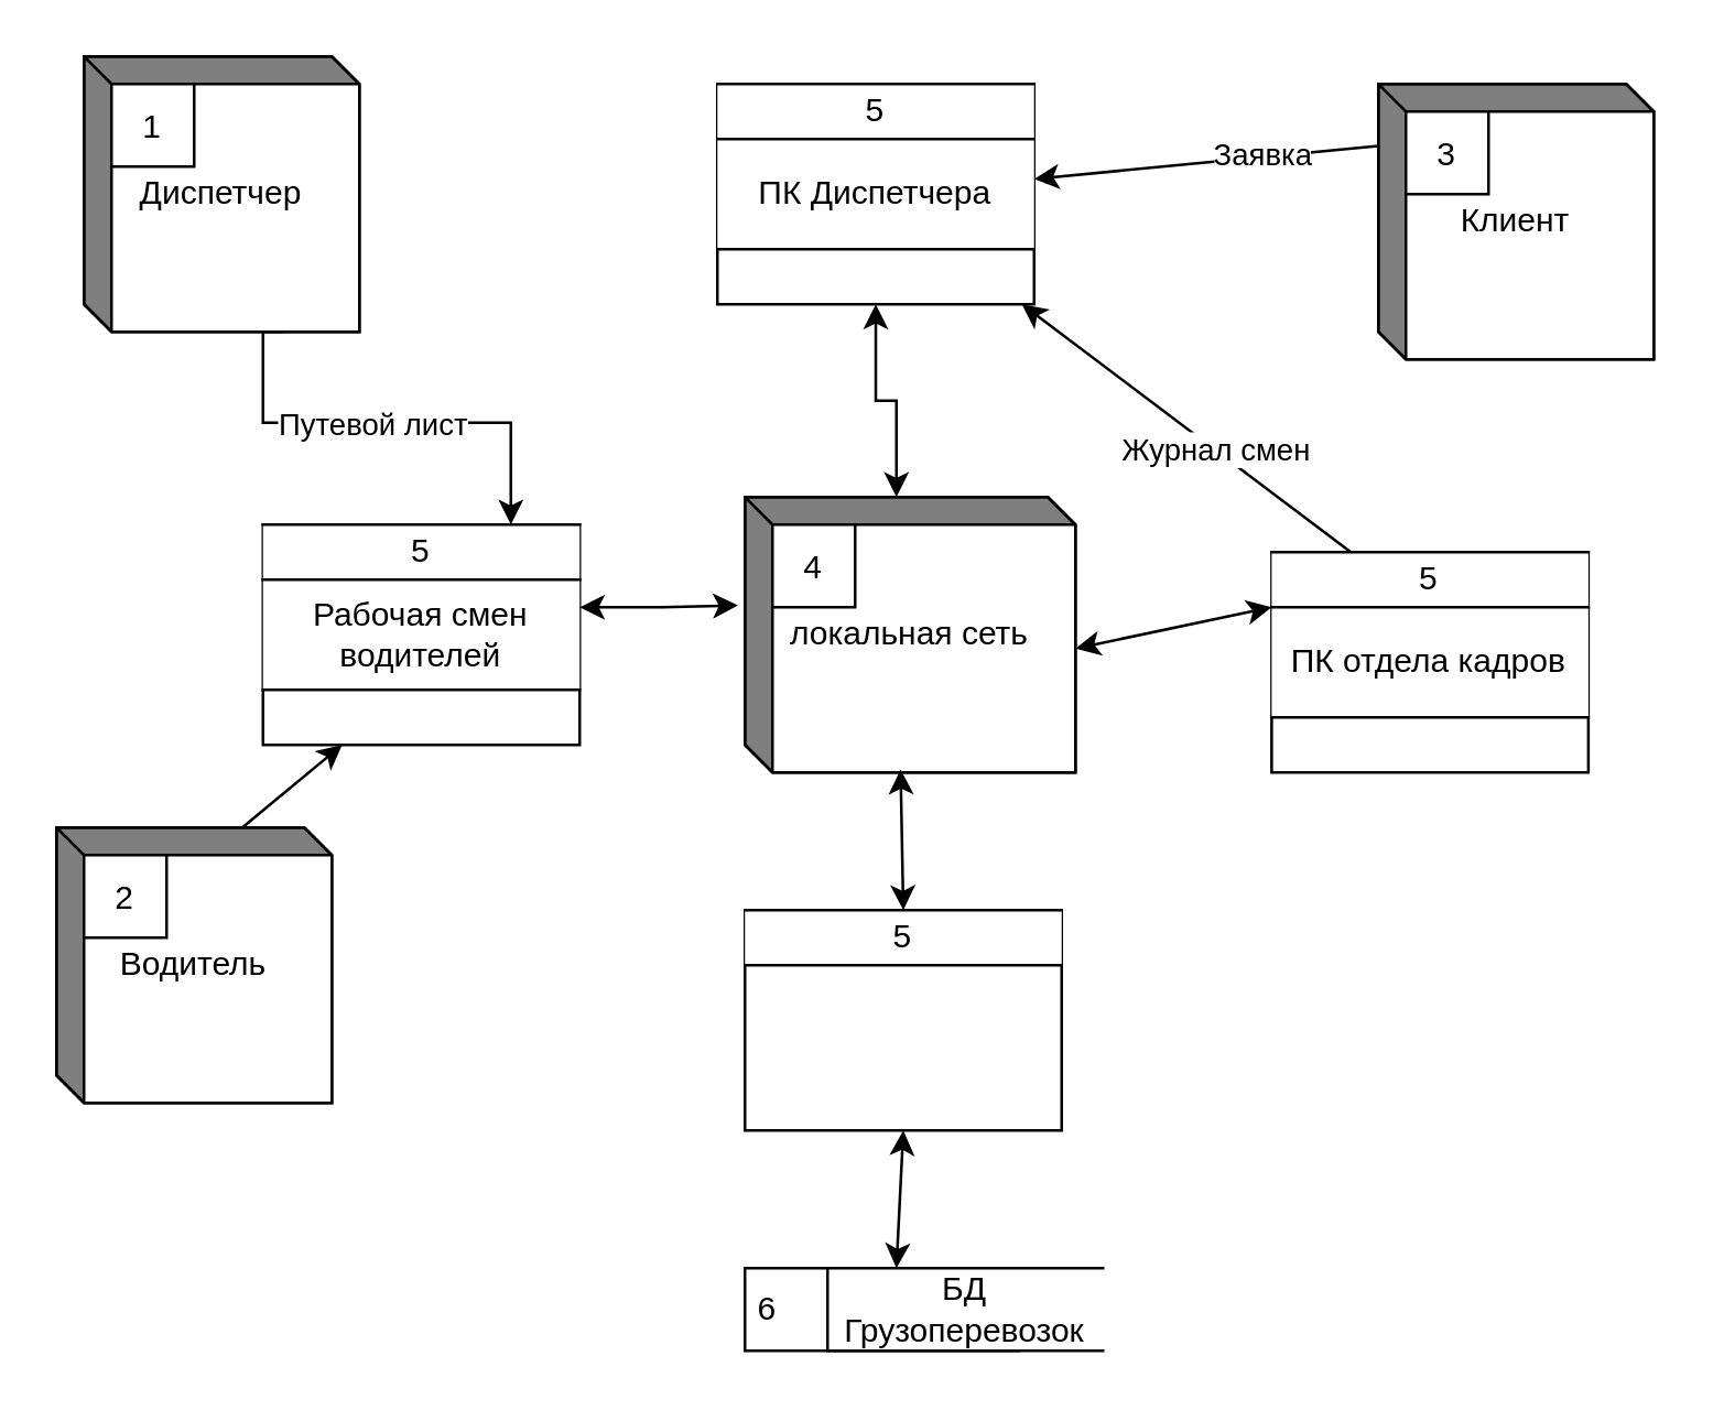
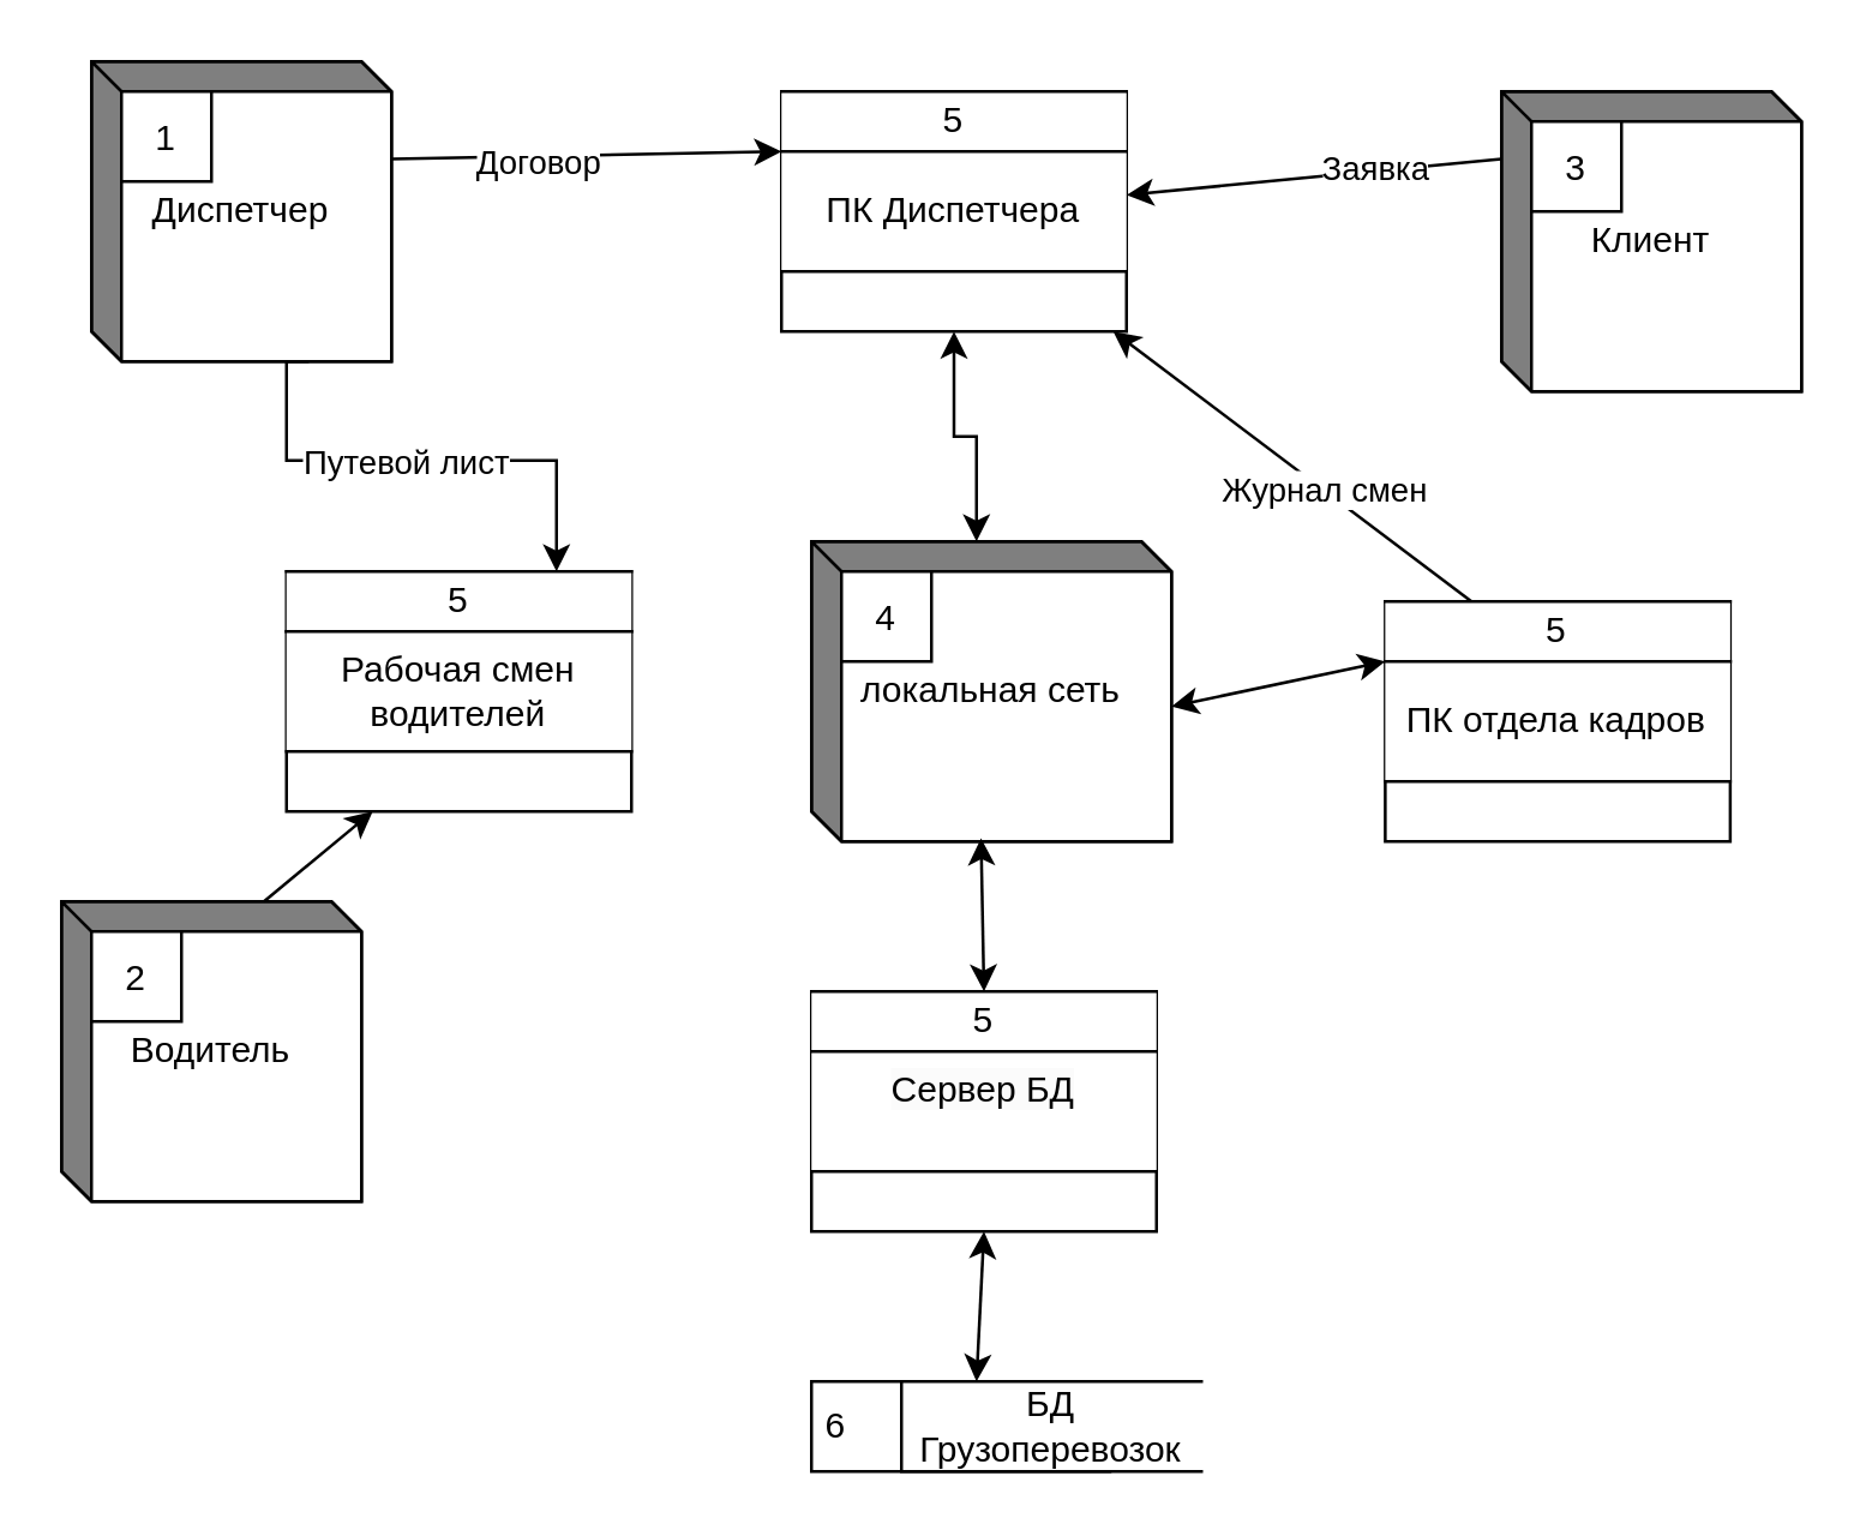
  <mxCell id="0" />
  <mxCell id="1" parent="0" />
  <mxCell id="2" value="Диспетчер" style="html=1;dashed=0;whiteSpace=wrap;shape=mxgraph.dfd.externalEntity" vertex="1" parent="1"><mxGeometry x="30" y="20" width="100" height="100" as="geometry" /></mxCell>
  <mxCell id="3" value="1" style="autosize=1;part=1;resizable=0;strokeColor=inherit;fillColor=inherit;gradientColor=inherit;" vertex="1" parent="2"><mxGeometry width="30" height="30" relative="1" as="geometry"><mxPoint x="10" y="10" as="offset" /></mxGeometry></mxCell>
  <mxCell id="4" value="Водитель" style="html=1;dashed=0;whiteSpace=wrap;shape=mxgraph.dfd.externalEntity" vertex="1" parent="1"><mxGeometry x="20" y="300" width="100" height="100" as="geometry" /></mxCell>
  <mxCell id="5" value="2" style="autosize=1;part=1;resizable=0;strokeColor=inherit;fillColor=inherit;gradientColor=inherit;" vertex="1" parent="4"><mxGeometry width="30" height="30" relative="1" as="geometry"><mxPoint x="10" y="10" as="offset" /></mxGeometry></mxCell>
  <mxCell id="6" value="Клиент" style="html=1;dashed=0;whiteSpace=wrap;shape=mxgraph.dfd.externalEntity" vertex="1" parent="1"><mxGeometry x="500" y="30" width="100" height="100" as="geometry" /></mxCell>
  <mxCell id="7" value="3" style="autosize=1;part=1;resizable=0;strokeColor=inherit;fillColor=inherit;gradientColor=inherit;" vertex="1" parent="6"><mxGeometry width="30" height="30" relative="1" as="geometry"><mxPoint x="10" y="10" as="offset" /></mxGeometry></mxCell>
  <mxCell id="8" value="" style="group" vertex="1" connectable="0" parent="1"><mxGeometry x="270" y="460" width="130" height="30" as="geometry" /></mxCell>
  <mxCell id="9" value="6" style="html=1;dashed=0;whiteSpace=wrap;shape=mxgraph.dfd.dataStoreID;align=left;spacingLeft=3;points=[[0,0],[0.5,0],[1,0],[0,0.5],[1,0.5],[0,1],[0.5,1],[1,1]];" vertex="1" parent="8"><mxGeometry width="100" height="30" as="geometry" /></mxCell>
  <mxCell id="10" value="БД Грузоперевозок" style="html=1;dashed=0;whiteSpace=wrap;shape=partialRectangle;right=0;" vertex="1" parent="8"><mxGeometry x="30" width="100" height="30" as="geometry" /></mxCell>
  <mxCell id="11" value="" style="group" vertex="1" connectable="0" parent="1"><mxGeometry x="270" y="330" width="115" height="80" as="geometry" /></mxCell>
  <mxCell id="12" value="" style="html=1;dashed=0;whiteSpace=wrap;" vertex="1" parent="11"><mxGeometry width="115" height="80" as="geometry" /></mxCell>
  <mxCell id="13" value="5" style="html=1;dashed=0;whiteSpace=wrap;shape=partialRectangle;right=0;left=0;align=center;verticalAlign=middle;" vertex="1" parent="11"><mxGeometry width="115" height="20" as="geometry" /></mxCell>
+ <mxCell id="14" value="&#10;&lt;span style=&quot;color: rgb(0, 0, 0); font-family: Helvetica; font-size: 12px; font-style: normal; font-variant-ligatures: normal; font-variant-caps: normal; font-weight: 400; letter-spacing: normal; orphans: 2; text-align: center; text-indent: 0px; text-transform: none; widows: 2; word-spacing: 0px; -webkit-text-stroke-width: 0px; background-color: rgb(251, 251, 251); text-decoration-thickness: initial; text-decoration-style: initial; text-decoration-color: initial; float: none; display: inline !important;&quot;&gt;Сервер БД&lt;/span&gt;&#10;&#10;" style="html=1;dashed=0;whiteSpace=wrap;shape=partialRectangle;right=0;left=0;" vertex="1" parent="11"><mxGeometry y="20" width="115" height="40" as="geometry" /></mxCell>
  <mxCell id="15" value="локальная сеть" style="html=1;dashed=0;whiteSpace=wrap;shape=mxgraph.dfd.externalEntity" vertex="1" parent="1"><mxGeometry x="270" y="180" width="120" height="100" as="geometry" /></mxCell>
  <mxCell id="16" value="4" style="autosize=1;part=1;resizable=0;strokeColor=inherit;fillColor=inherit;gradientColor=inherit;" vertex="1" parent="15"><mxGeometry width="30" height="30" relative="1" as="geometry"><mxPoint x="10" y="10" as="offset" /></mxGeometry></mxCell>
  <mxCell id="17" value="" style="group" vertex="1" connectable="0" parent="1"><mxGeometry x="260" y="30" width="115" height="80" as="geometry" /></mxCell>
  <mxCell id="18" value="" style="html=1;dashed=0;whiteSpace=wrap;" vertex="1" parent="17"><mxGeometry width="115" height="80" as="geometry" /></mxCell>
  <mxCell id="19" value="5" style="html=1;dashed=0;whiteSpace=wrap;shape=partialRectangle;right=0;left=0;align=center;verticalAlign=middle;" vertex="1" parent="17"><mxGeometry width="115" height="20" as="geometry" /></mxCell>
  <mxCell id="20" value="ПК Диспетчера" style="html=1;dashed=0;whiteSpace=wrap;shape=partialRectangle;right=0;left=0;" vertex="1" parent="17"><mxGeometry y="20" width="115" height="40" as="geometry" /></mxCell>
  <mxCell id="21" value="" style="endArrow=classic;html=1;rounded=0;exitX=0;exitY=0;exitDx=0;exitDy=22.5;exitPerimeter=0;" edge="1" parent="1" source="6" target="20"><mxGeometry width="50" height="50" relative="1" as="geometry"><mxPoint x="240" y="360" as="sourcePoint" /><mxPoint x="360" y="100" as="targetPoint" /></mxGeometry></mxCell>
  <mxCell id="22" value="Заявка" style="edgeLabel;html=1;align=center;verticalAlign=middle;resizable=0;points=[];" vertex="1" connectable="0" parent="21"><mxGeometry x="-0.308" y="-1" relative="1" as="geometry"><mxPoint as="offset" /></mxGeometry></mxCell>
  <mxCell id="23" value="" style="endArrow=classic;html=1;rounded=0;exitX=0;exitY=0;exitDx=67.5;exitDy=0;exitPerimeter=0;entryX=0.25;entryY=1;entryDx=0;entryDy=0;" edge="1" parent="1" source="4" target="25"><mxGeometry width="50" height="50" relative="1" as="geometry"><mxPoint x="90" y="300" as="sourcePoint" /><mxPoint x="335" y="250" as="targetPoint" /></mxGeometry></mxCell>
  <mxCell id="24" value="" style="group" vertex="1" connectable="0" parent="1"><mxGeometry x="95" y="190" width="115" height="80" as="geometry" /></mxCell>
  <mxCell id="25" value="" style="html=1;dashed=0;whiteSpace=wrap;" vertex="1" parent="24"><mxGeometry width="115" height="80" as="geometry" /></mxCell>
  <mxCell id="26" value="5" style="html=1;dashed=0;whiteSpace=wrap;shape=partialRectangle;right=0;left=0;align=center;verticalAlign=middle;" vertex="1" parent="24"><mxGeometry width="115" height="20" as="geometry" /></mxCell>
  <mxCell id="27" value="Рабочая смен водителей" style="html=1;dashed=0;whiteSpace=wrap;shape=partialRectangle;right=0;left=0;" vertex="1" parent="24"><mxGeometry y="20" width="115" height="40" as="geometry" /></mxCell>
- <mxCell id="28" style="edgeStyle=orthogonalEdgeStyle;rounded=0;orthogonalLoop=1;jettySize=auto;html=1;exitX=1;exitY=0.25;exitDx=0;exitDy=0;startArrow=classic;startFill=1;entryX=-0.021;entryY=0.393;entryDx=0;entryDy=0;entryPerimeter=0;" edge="1" parent="1" source="27" target="15"><mxGeometry relative="1" as="geometry"><mxPoint x="150" y="270" as="sourcePoint" /><mxPoint x="240" y="160" as="targetPoint" /><Array as="points"><mxPoint x="240" y="220" /></Array></mxGeometry></mxCell>
  <mxCell id="29" value="" style="endArrow=classic;html=1;rounded=0;entryX=0.471;entryY=0.989;entryDx=0;entryDy=0;entryPerimeter=0;exitX=0.5;exitY=0;exitDx=0;exitDy=0;startArrow=classic;startFill=1;" edge="1" parent="1" source="13" target="15"><mxGeometry width="50" height="50" relative="1" as="geometry"><mxPoint x="325" y="380" as="sourcePoint" /><mxPoint x="375" y="330" as="targetPoint" /></mxGeometry></mxCell>
  <mxCell id="30" value="" style="endArrow=classic;html=1;rounded=0;entryX=0.5;entryY=1;entryDx=0;entryDy=0;exitX=0.25;exitY=0;exitDx=0;exitDy=0;startArrow=classic;startFill=1;" edge="1" parent="1" source="10" target="12"><mxGeometry width="50" height="50" relative="1" as="geometry"><mxPoint x="335" y="580" as="sourcePoint" /><mxPoint x="385" y="530" as="targetPoint" /></mxGeometry></mxCell>
  <mxCell id="31" value="" style="endArrow=classic;html=1;rounded=0;exitX=0.25;exitY=0;exitDx=0;exitDy=0;" edge="1" parent="1" source="37" target="18"><mxGeometry width="50" height="50" relative="1" as="geometry"><mxPoint x="210" y="120" as="sourcePoint" /><mxPoint x="370" y="200" as="targetPoint" /></mxGeometry></mxCell>
  <mxCell id="32" value="Журнал смен" style="edgeLabel;html=1;align=center;verticalAlign=middle;resizable=0;points=[];" vertex="1" connectable="0" parent="31"><mxGeometry x="-0.173" relative="1" as="geometry"><mxPoint as="offset" /></mxGeometry></mxCell>
+ <mxCell id="33" value="" style="endArrow=classic;html=1;rounded=0;exitX=0;exitY=0;exitDx=100;exitDy=32.5;exitPerimeter=0;entryX=0;entryY=0;entryDx=0;entryDy=0;" edge="1" parent="1" source="2" target="20"><mxGeometry width="50" height="50" relative="1" as="geometry"><mxPoint x="170" y="170" as="sourcePoint" /><mxPoint x="220" y="120" as="targetPoint" /></mxGeometry></mxCell>
+ <mxCell id="34" value="Договор" style="edgeLabel;html=1;align=center;verticalAlign=middle;resizable=0;points=[];" vertex="1" connectable="0" parent="33"><mxGeometry x="-0.26" y="-2" relative="1" as="geometry"><mxPoint as="offset" /></mxGeometry></mxCell>
  <mxCell id="35" value="" style="group" vertex="1" connectable="0" parent="1"><mxGeometry x="461.25" y="200" width="115" height="80" as="geometry" /></mxCell>
  <mxCell id="36" value="" style="html=1;dashed=0;whiteSpace=wrap;" vertex="1" parent="35"><mxGeometry width="115" height="80" as="geometry" /></mxCell>
  <mxCell id="37" value="5" style="html=1;dashed=0;whiteSpace=wrap;shape=partialRectangle;right=0;left=0;align=center;verticalAlign=middle;" vertex="1" parent="35"><mxGeometry width="115" height="20" as="geometry" /></mxCell>
  <mxCell id="38" value="ПК отдела кадров" style="html=1;dashed=0;whiteSpace=wrap;shape=partialRectangle;right=0;left=0;" vertex="1" parent="35"><mxGeometry y="20" width="115" height="40" as="geometry" /></mxCell>
  <mxCell id="39" value="" style="endArrow=classic;html=1;rounded=0;exitX=0;exitY=0;exitDx=0;exitDy=0;entryX=0;entryY=0;entryDx=120;entryDy=55;entryPerimeter=0;startArrow=classic;startFill=1;" edge="1" parent="1" source="38" target="15"><mxGeometry width="50" height="50" relative="1" as="geometry"><mxPoint x="551.25" y="420" as="sourcePoint" /><mxPoint x="601.25" y="370" as="targetPoint" /></mxGeometry></mxCell>
  <mxCell id="40" style="edgeStyle=orthogonalEdgeStyle;rounded=0;orthogonalLoop=1;jettySize=auto;html=1;entryX=0;entryY=0;entryDx=77.5;entryDy=100;entryPerimeter=0;startArrow=classic;startFill=1;endArrow=none;endFill=0;" edge="1" parent="1"><mxGeometry relative="1" as="geometry"><mxPoint x="102.5" y="120" as="targetPoint" /><mxPoint x="185" y="190" as="sourcePoint" /><Array as="points"><mxPoint x="185" y="153" /><mxPoint x="95" y="153" /><mxPoint x="95" y="120" /></Array></mxGeometry></mxCell>
  <mxCell id="41" value="Путевой лист" style="edgeLabel;html=1;align=center;verticalAlign=middle;resizable=0;points=[];" vertex="1" connectable="0" parent="40"><mxGeometry x="-0.185" relative="1" as="geometry"><mxPoint x="-20" as="offset" /></mxGeometry></mxCell>
  <mxCell id="42" style="edgeStyle=orthogonalEdgeStyle;rounded=0;orthogonalLoop=1;jettySize=auto;html=1;exitX=0.5;exitY=1;exitDx=0;exitDy=0;entryX=0;entryY=0;entryDx=55;entryDy=0;entryPerimeter=0;startArrow=classic;startFill=1;" edge="1" parent="1" source="18" target="15"><mxGeometry relative="1" as="geometry" /></mxCell>
